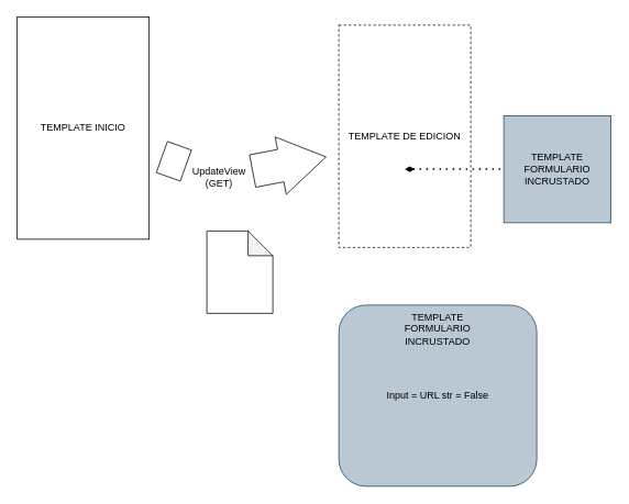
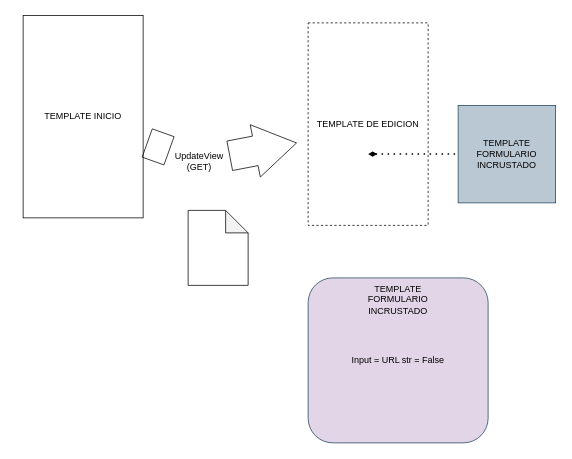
  <mxCell id="0" />
  <mxCell id="1" parent="0" />
- <mxCell id="2" value="TEMPLATE INICIO" style="rounded=0;whiteSpace=wrap;html=1;" vertex="1" parent="1"><mxGeometry x="20" y="20" width="160" height="270" as="geometry" /></mxCell>
+ <mxCell id="2" value="TEMPLATE INICIO" style="rounded=0;whiteSpace=wrap;html=1;" vertex="1" parent="1"><mxGeometry x="30" y="20" width="160" height="270" as="geometry" /></mxCell>
  <mxCell id="3" value="" style="shape=flexArrow;endArrow=classic;html=1;width=40;endSize=18.33;endWidth=30;startArrow=none;" edge="1" parent="1" source="8"><mxGeometry width="50" height="50" relative="1" as="geometry"><mxPoint x="195" y="190" as="sourcePoint" /><mxPoint x="395" y="190" as="targetPoint" /></mxGeometry></mxCell>
  <mxCell id="4" value="TEMPLATE DE EDICION" style="rounded=0;whiteSpace=wrap;html=1;dashed=1;" vertex="1" parent="1"><mxGeometry x="410" y="30" width="160" height="270" as="geometry" /></mxCell>
  <mxCell id="5" value="&lt;font color=&quot;#000000&quot;&gt;TEMPLATE FORMULARIO INCRUSTADO&lt;/font&gt;" style="whiteSpace=wrap;html=1;aspect=fixed;fillColor=#bac8d3;strokeColor=#23445d;" vertex="1" parent="1"><mxGeometry x="610" y="140" width="130" height="130" as="geometry" /></mxCell>
  <mxCell id="6" value="" style="endArrow=none;dashed=1;html=1;dashPattern=1 3;strokeWidth=2;entryX=0;entryY=0.5;entryDx=0;entryDy=0;exitX=0.5;exitY=0.648;exitDx=0;exitDy=0;exitPerimeter=0;startArrow=diamondThin;startFill=1;" edge="1" parent="1" source="4" target="5"><mxGeometry width="50" height="50" relative="1" as="geometry"><mxPoint x="490" y="240" as="sourcePoint" /><mxPoint x="540" y="190" as="targetPoint" /></mxGeometry></mxCell>
  <mxCell id="7" value="" style="shape=flexArrow;endArrow=none;html=1;width=40;endSize=18.33;endWidth=30;" edge="1" parent="1" target="8"><mxGeometry width="50" height="50" relative="1" as="geometry"><mxPoint x="195" y="190" as="sourcePoint" /><mxPoint x="395" y="190" as="targetPoint" /></mxGeometry></mxCell>
  <mxCell id="8" value="UpdateView (GET)" style="text;html=1;strokeColor=none;fillColor=none;align=center;verticalAlign=middle;whiteSpace=wrap;rounded=0;" vertex="1" parent="1"><mxGeometry x="225" y="200" width="80" height="30" as="geometry" /></mxCell>
  <mxCell id="9" value="" style="shape=note;whiteSpace=wrap;html=1;backgroundOutline=1;darkOpacity=0.05;" vertex="1" parent="1"><mxGeometry x="250" y="280" width="80" height="100" as="geometry" /></mxCell>
  <mxCell id="10" value="" style="group" vertex="1" connectable="0" parent="1"><mxGeometry x="410" y="370" width="240" height="220" as="geometry" /></mxCell>
- <mxCell id="11" value="&lt;font color=&quot;#000000&quot;&gt;Input = URL str = False&lt;/font&gt;" style="rounded=1;whiteSpace=wrap;html=1;fillColor=#bac8d3;strokeColor=#23445d;" vertex="1" parent="10"><mxGeometry width="240" height="220" as="geometry" /></mxCell>
+ <mxCell id="11" value="&lt;font color=&quot;#000000&quot;&gt;Input = URL str = False&lt;/font&gt;" style="rounded=1;whiteSpace=wrap;html=1;fillColor=#e1d5e7;strokeColor=#23445d;" vertex="1" parent="10"><mxGeometry width="240" height="220" as="geometry" /></mxCell>
  <mxCell id="12" value="TEMPLATE FORMULARIO INCRUSTADO" style="text;html=1;strokeColor=none;fillColor=none;align=center;verticalAlign=middle;whiteSpace=wrap;rounded=0;fontColor=#000000;" vertex="1" parent="10"><mxGeometry x="82.105" y="11.579" width="75.789" height="34.737" as="geometry" /></mxCell>
